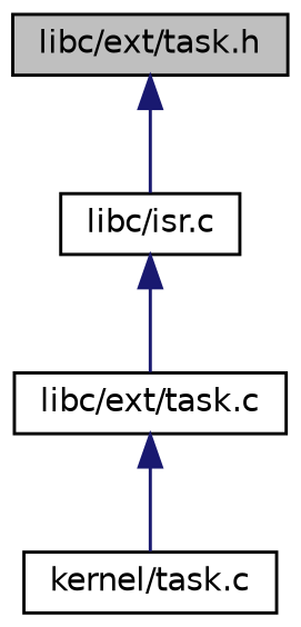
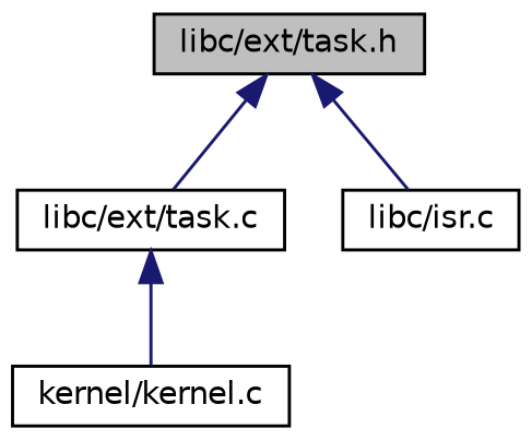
  digraph {
    node [color=black fillcolor=white fontname=Helvetica fontsize=10 shape=record style=filled]
    edge [color=midnightblue dir=back fontname=Helvetica fontsize=10 labelfontname=Helvetica labelfontsize=10 style=solid]
    n1 [fillcolor=grey75 fontcolor=black height=0.2 label="libc/ext/task.h" width=0.4]
    n2 [height=0.2 label="libc/ext/task.c" width=0.4]
    n3 [height=0.2 label="libc/isr.c" width=0.4]
-   n4 [height=0.2 label="kernel/task.c" width=0.4]
-   n3 -> n2
+   n4 [height=0.2 label="kernel/kernel.c" width=0.4]
+   n1 -> n2
    n1 -> n3
    n2 -> n4
  }
